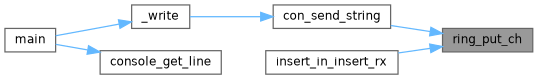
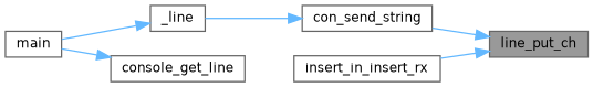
  digraph {
    rankdir=RL
    node [color=grey40 fillcolor=white fontname=Helvetica fontsize=10 shape=box style=filled]
    edge [color=steelblue1 dir=back fontname=Helvetica fontsize=10 labelfontname=Helvetica labelfontsize=10 style=solid]
-   n1 [color=gray40 fillcolor=grey60 fontcolor=black height=0.2 label=ring_put_ch width=0.4]
+   n1 [color=gray40 fillcolor=grey60 fontcolor=black height=0.2 label=line_put_ch width=0.4]
    n2 [height=0.2 label=con_send_string width=0.4]
    n3 [height=0.2 label=insert_in_insert_rx width=0.4]
-   n4 [height=0.2 label=_write width=0.4]
+   n4 [height=0.2 label=_line width=0.4]
    n5 [height=0.2 label=main width=0.4]
    n6 [height=0.2 label=console_get_line width=0.4]
    n1 -> n2
    n1 -> n3
    n2 -> n4
    n4 -> n5
    n6 -> n5
  }
